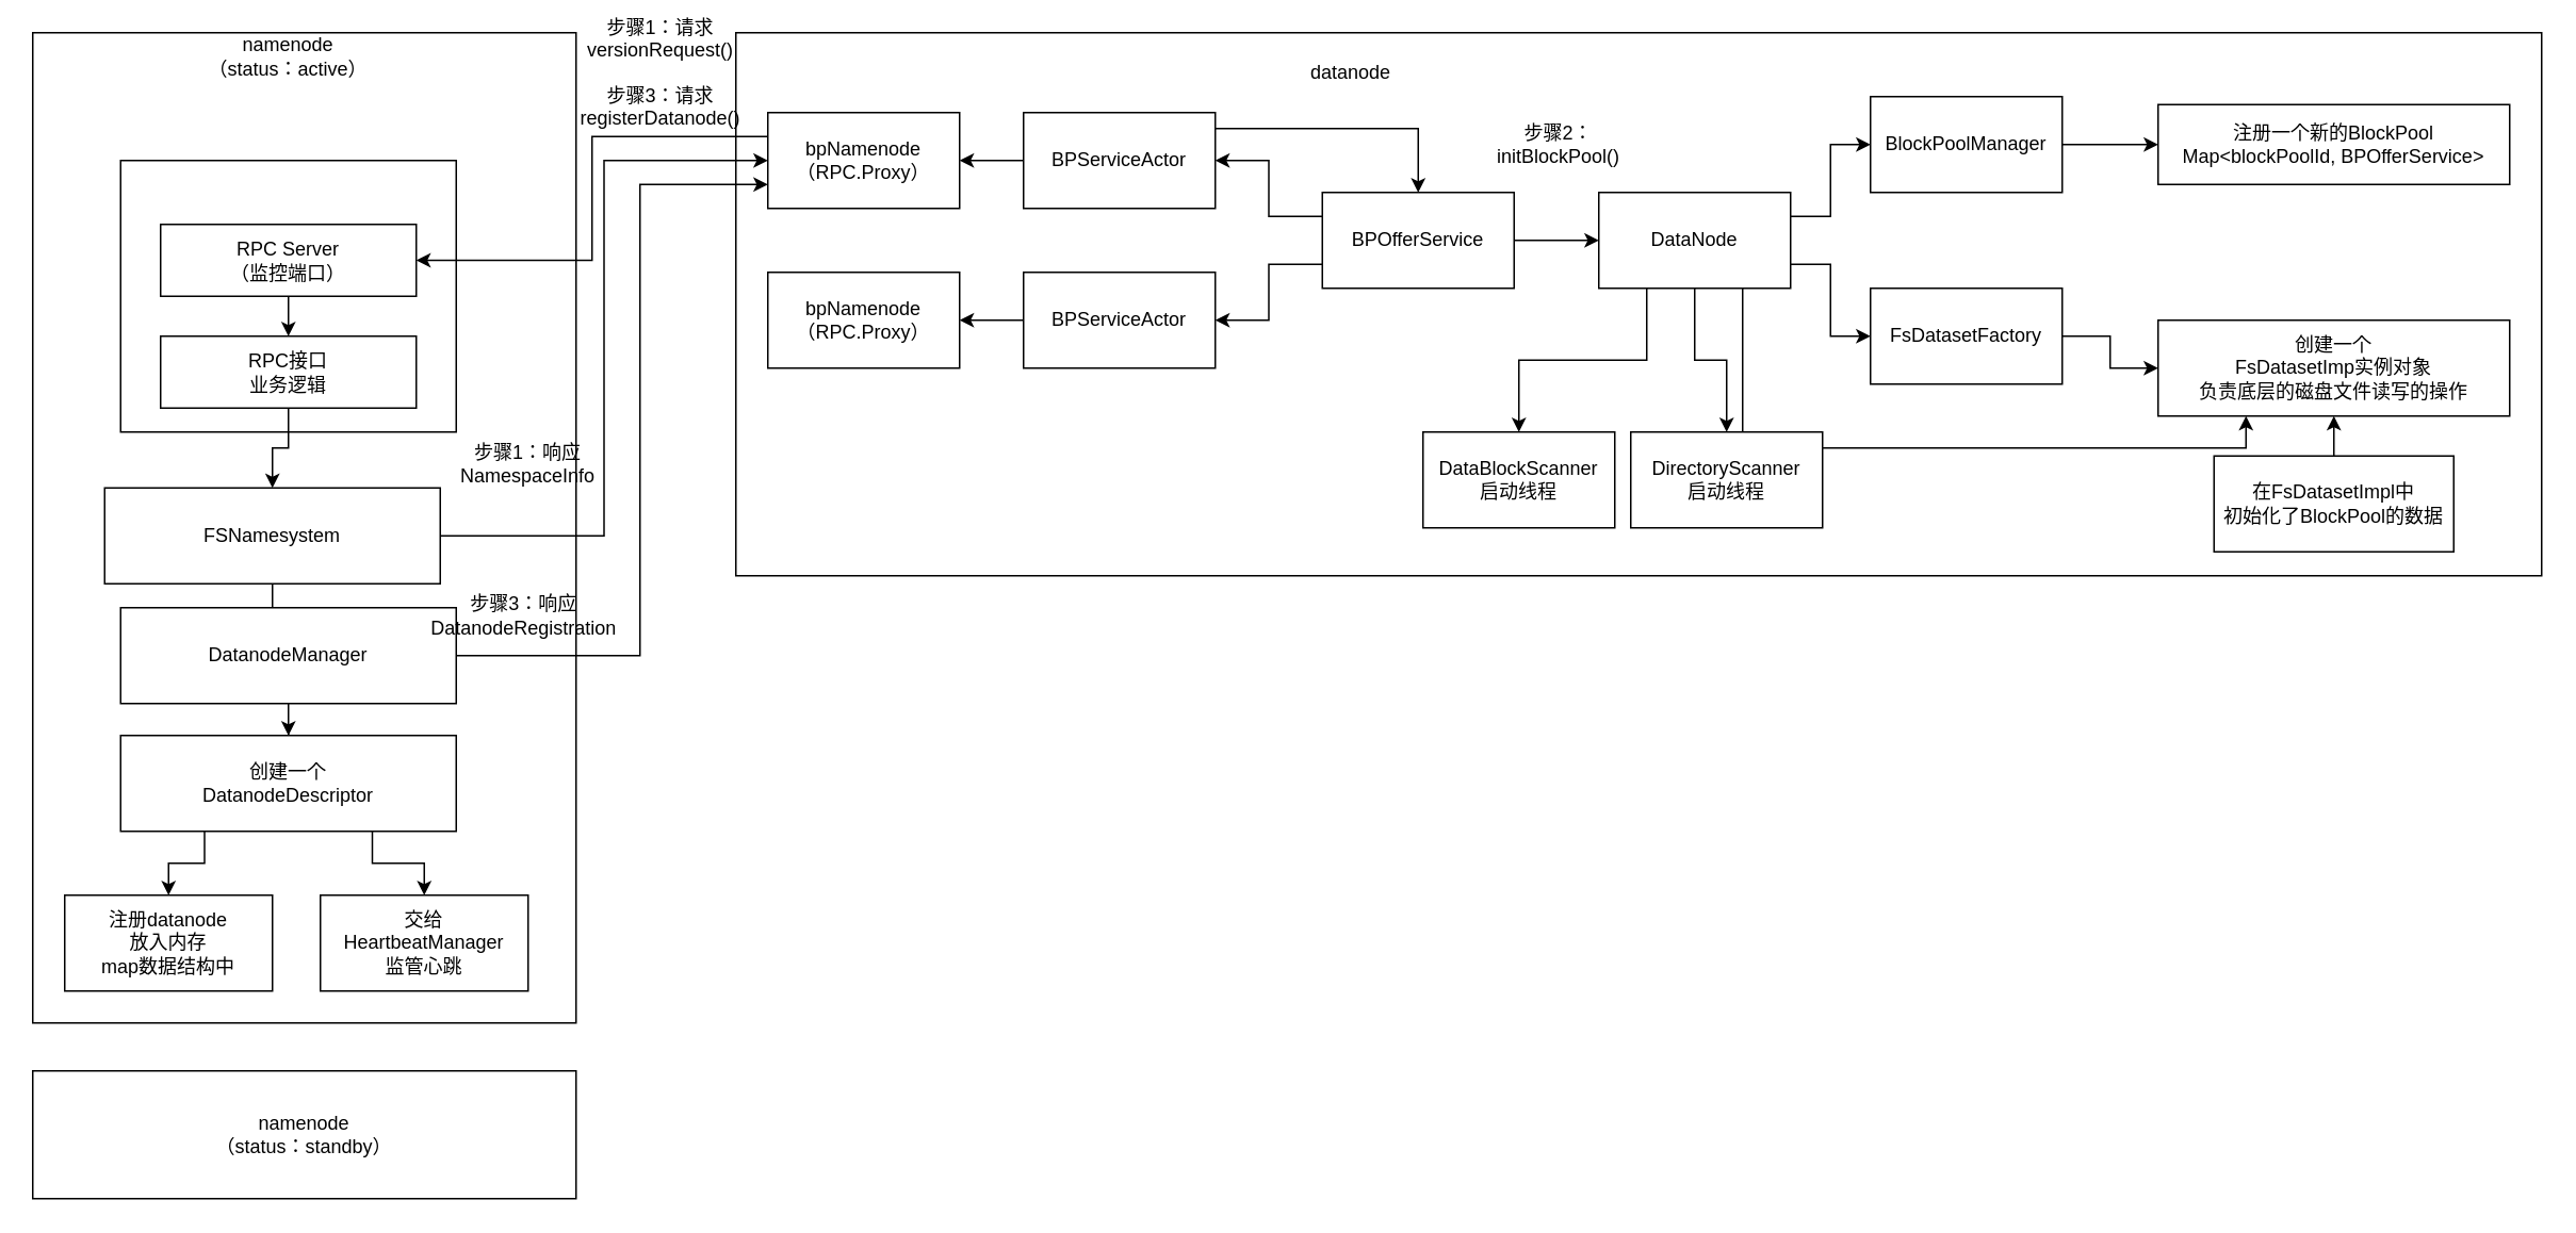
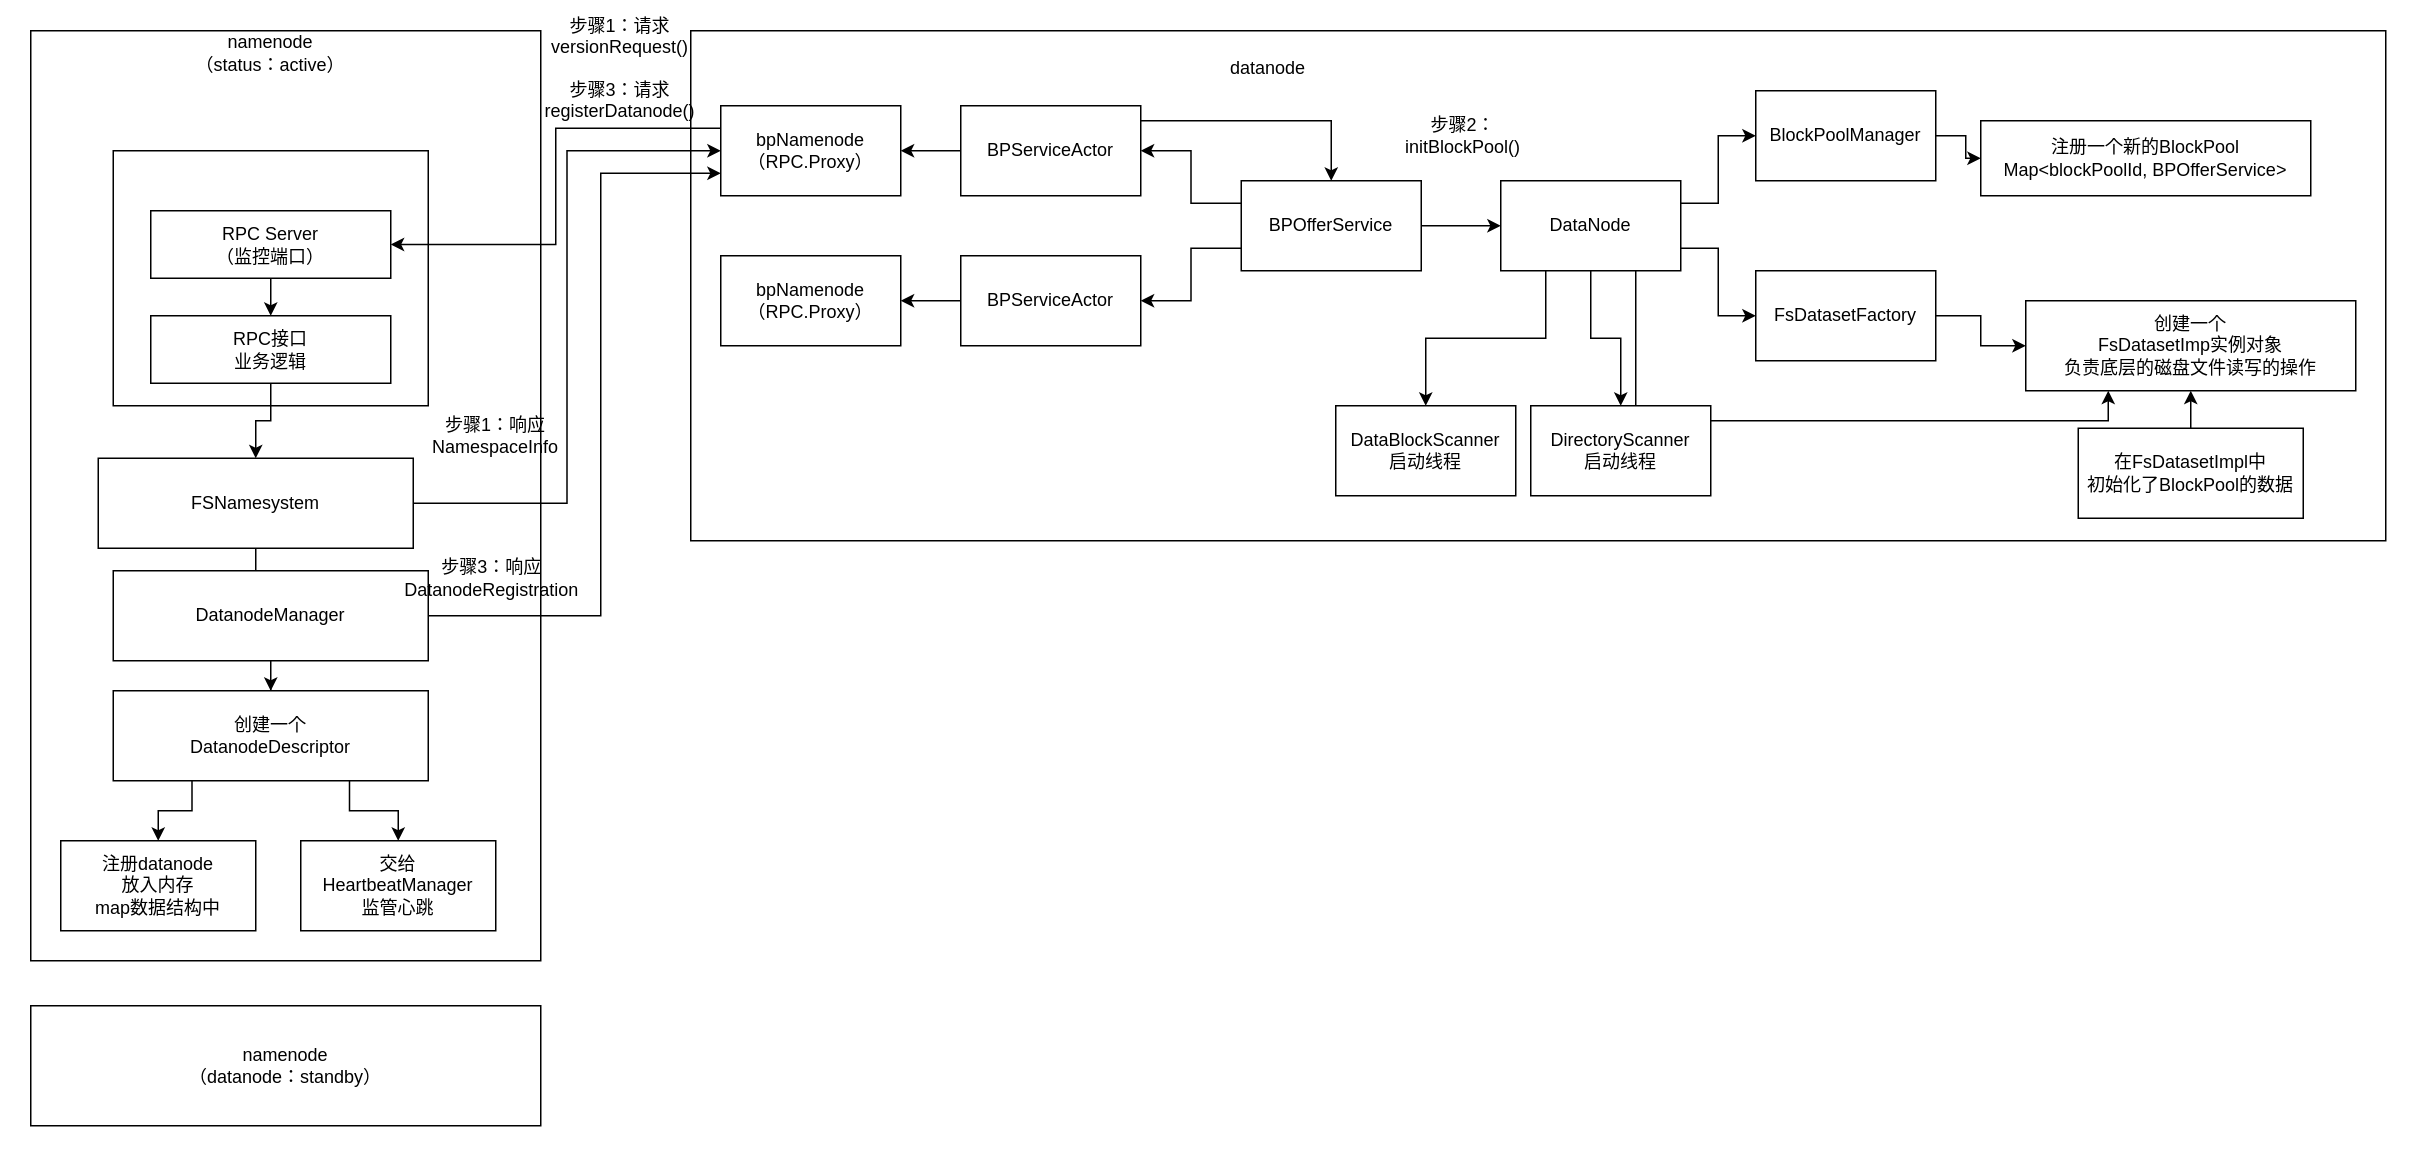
  <mxCell id="0" />
  <mxCell id="1" parent="0" />
  <mxCell id="2" value="" style="rounded=0;whiteSpace=wrap;html=1;" vertex="1" parent="1"><mxGeometry x="20" y="20" width="340" height="620" as="geometry" /></mxCell>
  <mxCell id="3" value="namenode&lt;br&gt;（status：active）" style="text;html=1;strokeColor=none;fillColor=none;align=center;verticalAlign=middle;whiteSpace=wrap;rounded=0;" vertex="1" parent="1"><mxGeometry x="110" y="20" width="140" height="30" as="geometry" /></mxCell>
  <mxCell id="4" value="" style="rounded=0;whiteSpace=wrap;html=1;" vertex="1" parent="1"><mxGeometry x="75" y="100" width="210" height="170" as="geometry" /></mxCell>
  <mxCell id="5" style="edgeStyle=orthogonalEdgeStyle;rounded=0;orthogonalLoop=1;jettySize=auto;html=1;entryX=0.5;entryY=0;entryDx=0;entryDy=0;" edge="1" parent="1" source="6" target="8"><mxGeometry relative="1" as="geometry" /></mxCell>
  <mxCell id="6" value="RPC Server&lt;br&gt;（监控端口）" style="rounded=0;whiteSpace=wrap;html=1;" vertex="1" parent="1"><mxGeometry x="100" y="140" width="160" height="45" as="geometry" /></mxCell>
  <mxCell id="7" style="edgeStyle=orthogonalEdgeStyle;rounded=0;orthogonalLoop=1;jettySize=auto;html=1;exitX=0.5;exitY=1;exitDx=0;exitDy=0;entryX=0.5;entryY=0;entryDx=0;entryDy=0;" edge="1" parent="1" source="8" target="10"><mxGeometry relative="1" as="geometry" /></mxCell>
  <mxCell id="8" value="RPC接口&lt;br&gt;业务逻辑" style="rounded=0;whiteSpace=wrap;html=1;" vertex="1" parent="1"><mxGeometry x="100" y="210" width="160" height="45" as="geometry" /></mxCell>
  <mxCell id="9" style="edgeStyle=orthogonalEdgeStyle;rounded=0;orthogonalLoop=1;jettySize=auto;html=1;entryX=0.5;entryY=0;entryDx=0;entryDy=0;" edge="1" parent="1" source="10" target="12"><mxGeometry relative="1" as="geometry" /></mxCell>
  <mxCell id="10" value="FSNamesystem" style="rounded=0;whiteSpace=wrap;html=1;" vertex="1" parent="1"><mxGeometry x="65" y="305" width="210" height="60" as="geometry" /></mxCell>
  <mxCell id="11" style="edgeStyle=orthogonalEdgeStyle;rounded=0;orthogonalLoop=1;jettySize=auto;html=1;entryX=0.5;entryY=0;entryDx=0;entryDy=0;" edge="1" parent="1" source="12" target="15"><mxGeometry relative="1" as="geometry" /></mxCell>
  <mxCell id="12" value="DatanodeManager" style="rounded=0;whiteSpace=wrap;html=1;" vertex="1" parent="1"><mxGeometry x="75" y="380" width="210" height="60" as="geometry" /></mxCell>
  <mxCell id="13" style="edgeStyle=orthogonalEdgeStyle;rounded=0;orthogonalLoop=1;jettySize=auto;html=1;exitX=0.75;exitY=1;exitDx=0;exitDy=0;" edge="1" parent="1" source="15" target="17"><mxGeometry relative="1" as="geometry" /></mxCell>
  <mxCell id="14" style="edgeStyle=orthogonalEdgeStyle;rounded=0;orthogonalLoop=1;jettySize=auto;html=1;exitX=0.25;exitY=1;exitDx=0;exitDy=0;" edge="1" parent="1" source="15" target="16"><mxGeometry relative="1" as="geometry" /></mxCell>
  <mxCell id="15" value="创建一个&lt;br&gt;DatanodeDescriptor" style="rounded=0;whiteSpace=wrap;html=1;" vertex="1" parent="1"><mxGeometry x="75" y="460" width="210" height="60" as="geometry" /></mxCell>
  <mxCell id="16" value="注册datanode&lt;br&gt;放入内存&lt;br&gt;map数据结构中" style="rounded=0;whiteSpace=wrap;html=1;" vertex="1" parent="1"><mxGeometry x="40" y="560" width="130" height="60" as="geometry" /></mxCell>
  <mxCell id="17" value="交给&lt;br&gt;HeartbeatManager&lt;br&gt;监管心跳" style="rounded=0;whiteSpace=wrap;html=1;" vertex="1" parent="1"><mxGeometry x="200" y="560" width="130" height="60" as="geometry" /></mxCell>
  <mxCell id="18" value="" style="rounded=0;whiteSpace=wrap;html=1;" vertex="1" parent="1"><mxGeometry x="460" y="20" width="1130" height="340" as="geometry" /></mxCell>
  <mxCell id="19" value="datanode" style="text;html=1;strokeColor=none;fillColor=none;align=center;verticalAlign=middle;whiteSpace=wrap;rounded=0;" vertex="1" parent="1"><mxGeometry x="780" y="20" width="130" height="50" as="geometry" /></mxCell>
  <mxCell id="20" style="edgeStyle=orthogonalEdgeStyle;rounded=0;orthogonalLoop=1;jettySize=auto;html=1;exitX=0;exitY=0.25;exitDx=0;exitDy=0;entryX=1;entryY=0.5;entryDx=0;entryDy=0;" edge="1" parent="1" source="21" target="6"><mxGeometry relative="1" as="geometry" /></mxCell>
  <mxCell id="21" value="bpNamenode&lt;br&gt;（RPC.Proxy）" style="rounded=0;whiteSpace=wrap;html=1;" vertex="1" parent="1"><mxGeometry x="480" y="70" width="120" height="60" as="geometry" /></mxCell>
  <mxCell id="22" value="bpNamenode&lt;br&gt;（RPC.Proxy）" style="rounded=0;whiteSpace=wrap;html=1;" vertex="1" parent="1"><mxGeometry x="480" y="170" width="120" height="60" as="geometry" /></mxCell>
  <mxCell id="23" style="edgeStyle=orthogonalEdgeStyle;rounded=0;orthogonalLoop=1;jettySize=auto;html=1;exitX=0;exitY=0.5;exitDx=0;exitDy=0;entryX=1;entryY=0.5;entryDx=0;entryDy=0;" edge="1" parent="1" source="25" target="21"><mxGeometry relative="1" as="geometry" /></mxCell>
  <mxCell id="24" style="edgeStyle=orthogonalEdgeStyle;rounded=0;orthogonalLoop=1;jettySize=auto;html=1;entryX=0.5;entryY=0;entryDx=0;entryDy=0;" edge="1" parent="1" source="25" target="31"><mxGeometry relative="1" as="geometry"><Array as="points"><mxPoint x="887" y="80" /></Array></mxGeometry></mxCell>
  <mxCell id="25" value="BPServiceActor" style="rounded=0;whiteSpace=wrap;html=1;" vertex="1" parent="1"><mxGeometry x="640" y="70" width="120" height="60" as="geometry" /></mxCell>
  <mxCell id="26" style="edgeStyle=orthogonalEdgeStyle;rounded=0;orthogonalLoop=1;jettySize=auto;html=1;entryX=1;entryY=0.5;entryDx=0;entryDy=0;" edge="1" parent="1" source="27" target="22"><mxGeometry relative="1" as="geometry" /></mxCell>
  <mxCell id="27" value="BPServiceActor" style="rounded=0;whiteSpace=wrap;html=1;" vertex="1" parent="1"><mxGeometry x="640" y="170" width="120" height="60" as="geometry" /></mxCell>
  <mxCell id="28" style="edgeStyle=orthogonalEdgeStyle;rounded=0;orthogonalLoop=1;jettySize=auto;html=1;" edge="1" parent="1" source="31" target="37"><mxGeometry relative="1" as="geometry" /></mxCell>
  <mxCell id="29" style="edgeStyle=orthogonalEdgeStyle;rounded=0;orthogonalLoop=1;jettySize=auto;html=1;exitX=0;exitY=0.25;exitDx=0;exitDy=0;entryX=1;entryY=0.5;entryDx=0;entryDy=0;" edge="1" parent="1" source="31" target="25"><mxGeometry relative="1" as="geometry" /></mxCell>
  <mxCell id="30" style="edgeStyle=orthogonalEdgeStyle;rounded=0;orthogonalLoop=1;jettySize=auto;html=1;exitX=0;exitY=0.75;exitDx=0;exitDy=0;" edge="1" parent="1" source="31" target="27"><mxGeometry relative="1" as="geometry" /></mxCell>
  <mxCell id="31" value="BPOfferService" style="rounded=0;whiteSpace=wrap;html=1;" vertex="1" parent="1"><mxGeometry x="827" y="120" width="120" height="60" as="geometry" /></mxCell>
  <mxCell id="32" style="edgeStyle=orthogonalEdgeStyle;rounded=0;orthogonalLoop=1;jettySize=auto;html=1;exitX=0.25;exitY=1;exitDx=0;exitDy=0;" edge="1" parent="1" source="37" target="38"><mxGeometry relative="1" as="geometry" /></mxCell>
  <mxCell id="33" style="edgeStyle=orthogonalEdgeStyle;rounded=0;orthogonalLoop=1;jettySize=auto;html=1;exitX=0.5;exitY=1;exitDx=0;exitDy=0;entryX=0.5;entryY=0;entryDx=0;entryDy=0;" edge="1" parent="1" source="37" target="39"><mxGeometry relative="1" as="geometry" /></mxCell>
  <mxCell id="34" style="edgeStyle=orthogonalEdgeStyle;rounded=0;orthogonalLoop=1;jettySize=auto;html=1;exitX=1;exitY=0.25;exitDx=0;exitDy=0;entryX=0;entryY=0.5;entryDx=0;entryDy=0;" edge="1" parent="1" source="37" target="41"><mxGeometry relative="1" as="geometry" /></mxCell>
  <mxCell id="35" style="edgeStyle=orthogonalEdgeStyle;rounded=0;orthogonalLoop=1;jettySize=auto;html=1;exitX=1;exitY=0.75;exitDx=0;exitDy=0;entryX=0;entryY=0.5;entryDx=0;entryDy=0;" edge="1" parent="1" source="37" target="43"><mxGeometry relative="1" as="geometry" /></mxCell>
  <mxCell id="36" style="edgeStyle=orthogonalEdgeStyle;rounded=0;orthogonalLoop=1;jettySize=auto;html=1;exitX=0.75;exitY=1;exitDx=0;exitDy=0;entryX=0.25;entryY=1;entryDx=0;entryDy=0;" edge="1" parent="1" source="37" target="45"><mxGeometry relative="1" as="geometry" /></mxCell>
  <mxCell id="37" value="DataNode" style="rounded=0;whiteSpace=wrap;html=1;" vertex="1" parent="1"><mxGeometry x="1000" y="120" width="120" height="60" as="geometry" /></mxCell>
  <mxCell id="38" value="DataBlockScanner&lt;br&gt;启动线程" style="rounded=0;whiteSpace=wrap;html=1;" vertex="1" parent="1"><mxGeometry x="890" y="270" width="120" height="60" as="geometry" /></mxCell>
  <mxCell id="39" value="DirectoryScanner&lt;br&gt;启动线程" style="rounded=0;whiteSpace=wrap;html=1;" vertex="1" parent="1"><mxGeometry x="1020" y="270" width="120" height="60" as="geometry" /></mxCell>
  <mxCell id="40" style="edgeStyle=orthogonalEdgeStyle;rounded=0;orthogonalLoop=1;jettySize=auto;html=1;" edge="1" parent="1" source="41" target="44"><mxGeometry relative="1" as="geometry" /></mxCell>
  <mxCell id="41" value="BlockPoolManager" style="rounded=0;whiteSpace=wrap;html=1;" vertex="1" parent="1"><mxGeometry x="1170" y="60" width="120" height="60" as="geometry" /></mxCell>
  <mxCell id="42" style="edgeStyle=orthogonalEdgeStyle;rounded=0;orthogonalLoop=1;jettySize=auto;html=1;" edge="1" parent="1" source="43" target="45"><mxGeometry relative="1" as="geometry" /></mxCell>
  <mxCell id="43" value="FsDatasetFactory" style="rounded=0;whiteSpace=wrap;html=1;" vertex="1" parent="1"><mxGeometry x="1170" y="180" width="120" height="60" as="geometry" /></mxCell>
- <mxCell id="44" value="注册一个新的BlockPool&lt;br&gt;Map&amp;lt;blockPoolId, BPOfferService&amp;gt;" style="rounded=0;whiteSpace=wrap;html=1;" vertex="1" parent="1"><mxGeometry x="1350" y="65" width="220" height="50" as="geometry" /></mxCell>
+ <mxCell id="44" value="注册一个新的BlockPool&lt;br&gt;Map&amp;lt;blockPoolId, BPOfferService&amp;gt;" style="rounded=0;whiteSpace=wrap;html=1;" vertex="1" parent="1"><mxGeometry x="1320" y="80" width="220" height="50" as="geometry" /></mxCell>
  <mxCell id="45" value="创建一个&lt;br&gt;FsDatasetImp实例对象&lt;br&gt;负责底层的磁盘文件读写的操作" style="rounded=0;whiteSpace=wrap;html=1;" vertex="1" parent="1"><mxGeometry x="1350" y="200" width="220" height="60" as="geometry" /></mxCell>
  <mxCell id="46" style="edgeStyle=orthogonalEdgeStyle;rounded=0;orthogonalLoop=1;jettySize=auto;html=1;entryX=0.5;entryY=1;entryDx=0;entryDy=0;" edge="1" parent="1" source="47" target="45"><mxGeometry relative="1" as="geometry" /></mxCell>
  <mxCell id="47" value="在FsDatasetImpl中&lt;br&gt;初始化了BlockPool的数据" style="rounded=0;whiteSpace=wrap;html=1;" vertex="1" parent="1"><mxGeometry x="1385" y="285" width="150" height="60" as="geometry" /></mxCell>
  <mxCell id="48" value="步骤1：请求&lt;br&gt;versionRequest()&lt;br&gt;&lt;br&gt;步骤3：请求&lt;br&gt;registerDatanode()" style="text;html=1;strokeColor=none;fillColor=none;align=center;verticalAlign=middle;whiteSpace=wrap;rounded=0;" vertex="1" parent="1"><mxGeometry x="323" y="22.5" width="180" height="45" as="geometry" /></mxCell>
  <mxCell id="49" style="edgeStyle=orthogonalEdgeStyle;rounded=0;orthogonalLoop=1;jettySize=auto;html=1;entryX=0;entryY=0.5;entryDx=0;entryDy=0;" edge="1" parent="1" source="10" target="21"><mxGeometry relative="1" as="geometry" /></mxCell>
  <mxCell id="50" value="步骤2：initBlockPool()" style="text;html=1;strokeColor=none;fillColor=none;align=center;verticalAlign=middle;whiteSpace=wrap;rounded=0;" vertex="1" parent="1"><mxGeometry x="930" y="80" width="90" height="20" as="geometry" /></mxCell>
  <mxCell id="51" value="步骤1：响应&lt;br&gt;NamespaceInfo" style="text;html=1;strokeColor=none;fillColor=none;align=center;verticalAlign=middle;whiteSpace=wrap;rounded=0;" vertex="1" parent="1"><mxGeometry x="295" y="280" width="70" height="20" as="geometry" /></mxCell>
  <mxCell id="52" style="edgeStyle=orthogonalEdgeStyle;rounded=0;orthogonalLoop=1;jettySize=auto;html=1;exitX=0.5;exitY=1;exitDx=0;exitDy=0;" edge="1" parent="1" source="51" target="51"><mxGeometry relative="1" as="geometry" /></mxCell>
  <mxCell id="53" value="步骤3：响应&lt;br&gt;DatanodeRegistration" style="text;html=1;strokeColor=none;fillColor=none;align=center;verticalAlign=middle;whiteSpace=wrap;rounded=0;" vertex="1" parent="1"><mxGeometry x="290" y="370" width="75" height="30" as="geometry" /></mxCell>
- <mxCell id="54" value="namenode&lt;br&gt;（status：standby）" style="rounded=0;whiteSpace=wrap;html=1;" vertex="1" parent="1"><mxGeometry x="20" y="670" width="340" height="80" as="geometry" /></mxCell>
+ <mxCell id="54" value="namenode&lt;br&gt;（datanode：standby）" style="rounded=0;whiteSpace=wrap;html=1;" vertex="1" parent="1"><mxGeometry x="20" y="670" width="340" height="80" as="geometry" /></mxCell>
  <mxCell id="55" style="edgeStyle=orthogonalEdgeStyle;rounded=0;orthogonalLoop=1;jettySize=auto;html=1;entryX=0;entryY=0.75;entryDx=0;entryDy=0;" edge="1" parent="1" source="12" target="21"><mxGeometry relative="1" as="geometry"><Array as="points"><mxPoint x="400" y="410" /><mxPoint x="400" y="115" /></Array></mxGeometry></mxCell>
